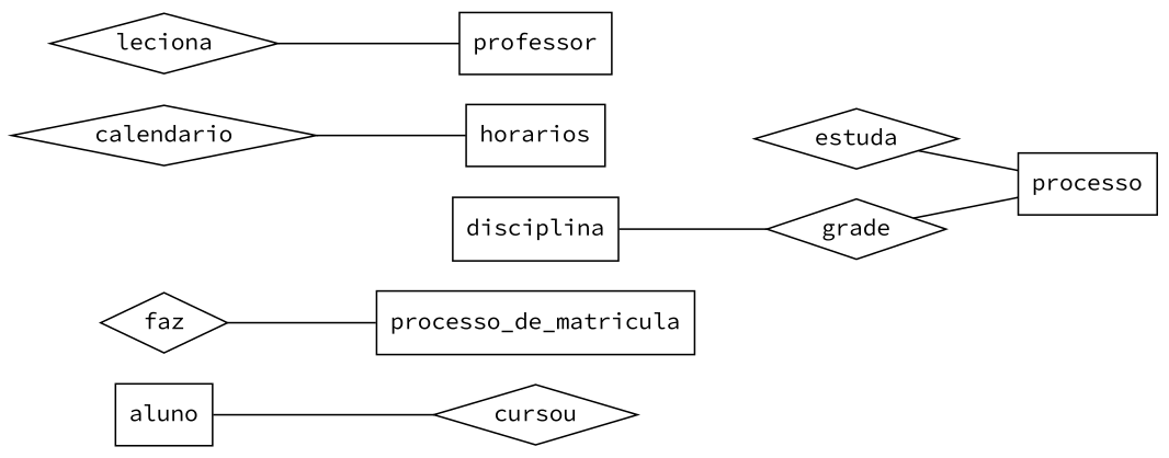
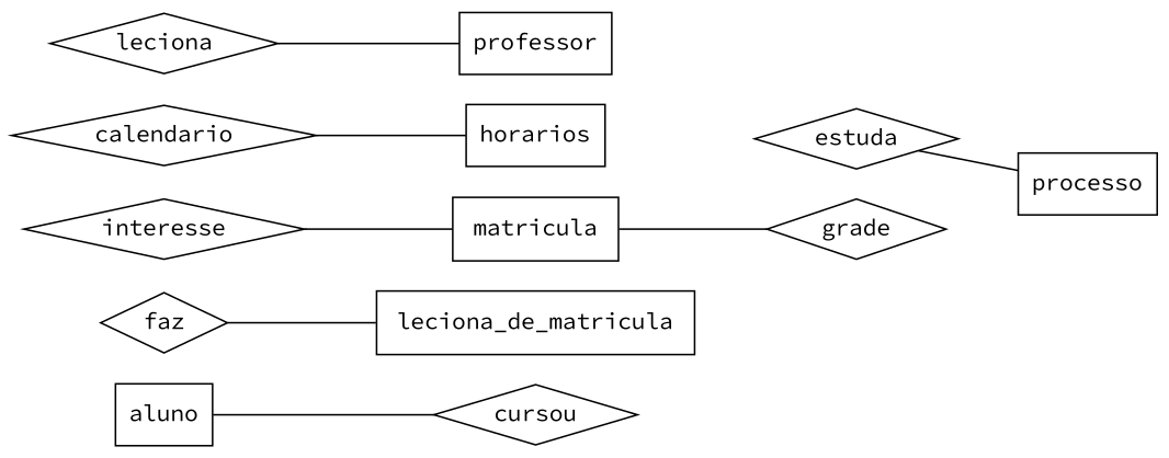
  graph {
    fontname="Source Code Pro"
    rankdir=LR
    node [fontname="Source Code Pro" shape=diamond]
    edge [fontname="Source Code Pro"]
    aluno [shape=record]
    cursou
-   processo_de_matricula [shape=record]
+   processo_de_matricula [shape=record label=leciona_de_matricula]
    faz
    n5 [label=processo shape=record]
    estuda
-   disciplina [shape=record]
+   disciplina [shape=record label=matricula]
    grade
    horarios [shape=record]
    calendario
+   interesse
    professor [shape=record]
    leciona
    aluno -- cursou
    faz -- processo_de_matricula
    estuda -- n5
    disciplina -- grade
-   grade -- n5
    calendario -- horarios
+   interesse -- disciplina
    leciona -- professor
  }
